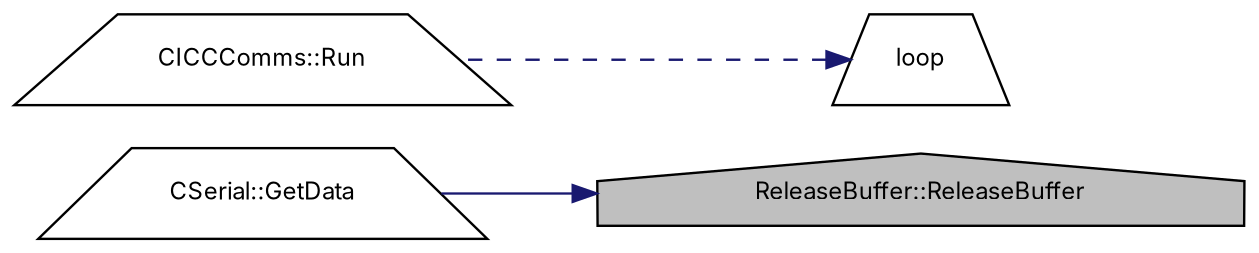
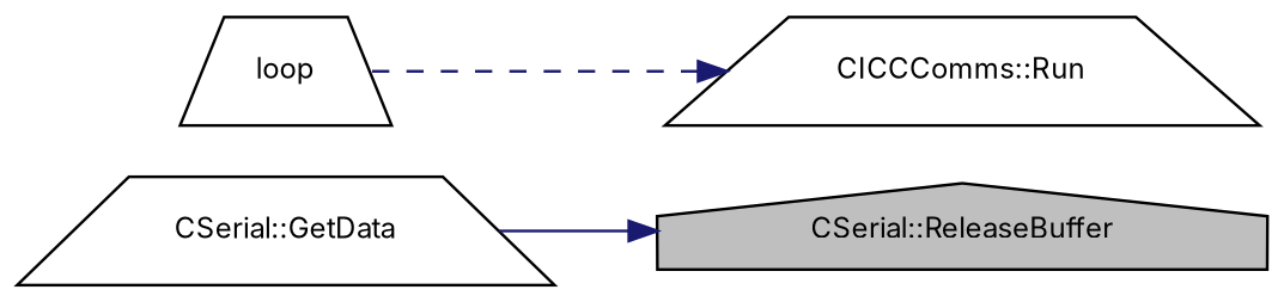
  digraph {
    fontname=Inter
    rankdir=RL
    node [color=black fontname=Inter fontsize=10 shape=trapezium]
    edge [color=midnightblue dir=back fontname=Inter fontsize=10 labelfontname=Helvetica labelfontsize=10]
-   n1 [fillcolor=grey75 fontcolor=black height=0.2 label="ReleaseBuffer::ReleaseBuffer" shape=house style=filled width=0.4]
+   n1 [fillcolor=grey75 fontcolor=black height=0.2 label="CSerial::ReleaseBuffer" shape=house style=filled width=0.4]
    n2 [height=0.2 label="CSerial::GetData" width=0.4]
    n3 [height=0.2 label="CICCComms::Run" width=0.4]
    n4 [height=0.2 label=loop width=0.4]
    n1 -> n2 [style=solid]
-   n4 -> n3 [style=dashed]
+   n3 -> n4 [style=dashed]
  }
